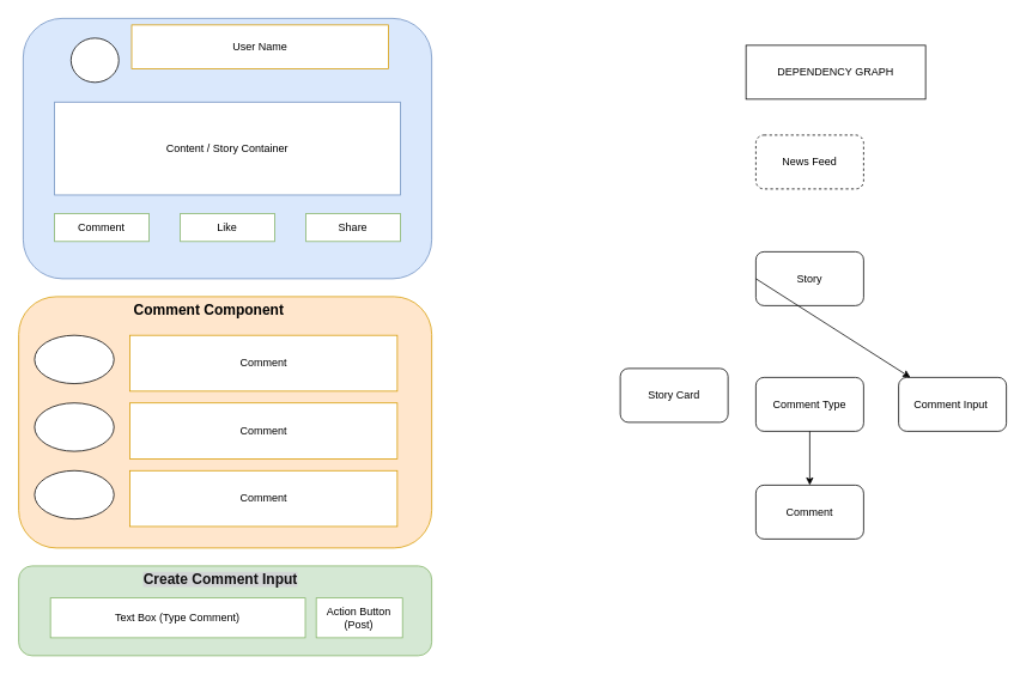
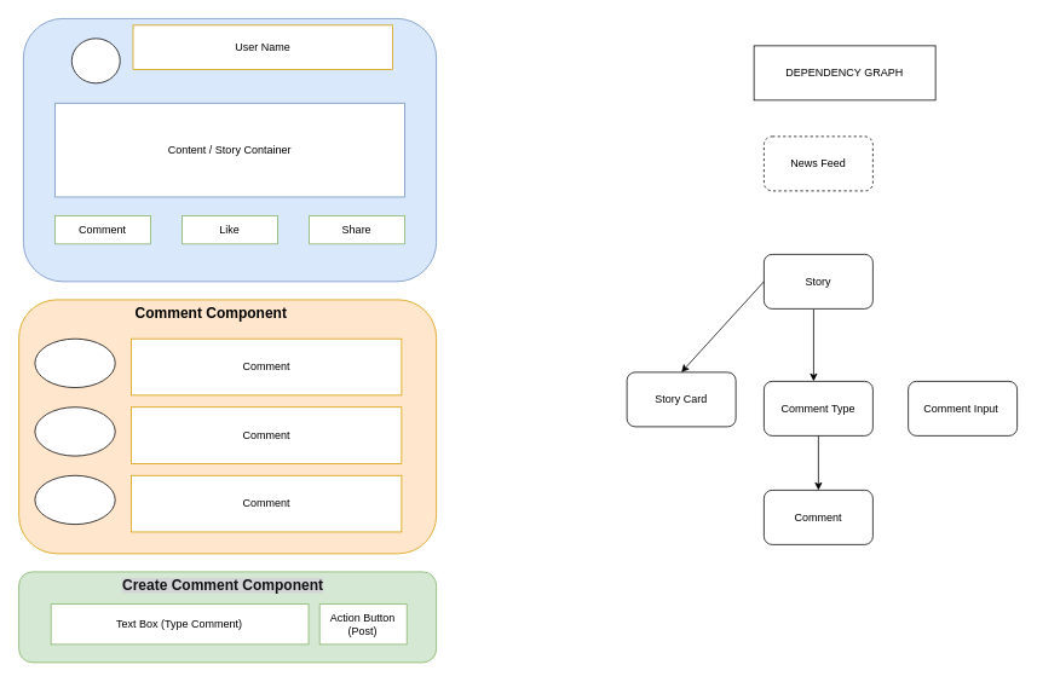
  <mxCell id="0" />
  <mxCell id="1" parent="0" />
  <mxCell id="2" value="Story Component" style="rounded=1;whiteSpace=wrap;html=1;fillColor=#dae8fc;strokeColor=#6c8ebf;fontSize=16;fontStyle=1" vertex="1" parent="1"><mxGeometry x="25" y="20" width="455" height="290" as="geometry" /></mxCell>
  <mxCell id="3" value="Content / Story Container" style="shape=rectangle;whiteSpace=wrap;html=1;fillColor=#ffffff;strokeColor=#6c8ebf;" vertex="1" parent="2"><mxGeometry x="35" y="93.214" width="385" height="103.571" as="geometry" /></mxCell>
  <mxCell id="4" value="User Name" style="shape=rectangle;whiteSpace=wrap;html=1;fillColor=#ffffff;strokeColor=#d79b00;" vertex="1" parent="2"><mxGeometry x="120.851" y="7.32" width="286.059" height="48.93" as="geometry" /></mxCell>
  <mxCell id="5" value="" style="ellipse;whiteSpace=wrap;html=1;" vertex="1" parent="2"><mxGeometry x="53.245" y="21.96" width="53.245" height="49.29" as="geometry" /></mxCell>
  <mxCell id="6" value="Comment" style="shape=rectangle;whiteSpace=wrap;html=1;fillColor=#ffffff;strokeColor=#82b366;" vertex="1" parent="2"><mxGeometry x="35" y="217.5" width="105" height="31.071" as="geometry" /></mxCell>
  <mxCell id="7" value="Like" style="shape=rectangle;whiteSpace=wrap;html=1;fillColor=#ffffff;strokeColor=#82b366;" vertex="1" parent="2"><mxGeometry x="175" y="217.5" width="105" height="31.071" as="geometry" /></mxCell>
  <mxCell id="8" value="Share" style="shape=rectangle;whiteSpace=wrap;html=1;fillColor=#ffffff;strokeColor=#82b366;" vertex="1" parent="2"><mxGeometry x="315.0" y="217.5" width="105" height="31.071" as="geometry" /></mxCell>
  <mxCell id="9" value="" style="rounded=1;whiteSpace=wrap;html=1;fillColor=#ffe6cc;strokeColor=#d79b00;fontSize=16;fontStyle=1" vertex="1" parent="1"><mxGeometry x="20" y="330" width="460" height="280" as="geometry" /></mxCell>
  <mxCell id="10" value="Comment" style="shape=rectangle;whiteSpace=wrap;html=1;fillColor=#ffffff;strokeColor=#d79b00;" vertex="1" parent="9"><mxGeometry x="123.855" y="43.077" width="297.812" height="62.225" as="geometry" /></mxCell>
  <mxCell id="11" value="" style="ellipse;whiteSpace=wrap;html=1;" vertex="1" parent="9"><mxGeometry x="17.692" y="43.077" width="88.462" height="53.846" as="geometry" /></mxCell>
  <mxCell id="12" value="Comment" style="shape=rectangle;whiteSpace=wrap;html=1;fillColor=#ffffff;strokeColor=#d79b00;" vertex="1" parent="9"><mxGeometry x="123.854" y="118.462" width="297.812" height="62.225" as="geometry" /></mxCell>
  <mxCell id="13" value="" style="ellipse;whiteSpace=wrap;html=1;" vertex="1" parent="9"><mxGeometry x="17.691" y="118.462" width="88.462" height="53.846" as="geometry" /></mxCell>
  <mxCell id="14" value="Comment" style="shape=rectangle;whiteSpace=wrap;html=1;fillColor=#ffffff;strokeColor=#d79b00;" vertex="1" parent="9"><mxGeometry x="123.854" y="193.846" width="297.812" height="62.225" as="geometry" /></mxCell>
  <mxCell id="15" value="" style="ellipse;whiteSpace=wrap;html=1;" vertex="1" parent="9"><mxGeometry x="17.691" y="193.846" width="88.462" height="53.846" as="geometry" /></mxCell>
  <mxCell id="16" value="&lt;span style=&quot;font-size: 16px; font-weight: 700;&quot;&gt;Comment Component&lt;/span&gt;" style="text;html=1;whiteSpace=wrap;strokeColor=none;fillColor=none;align=center;verticalAlign=middle;rounded=0;" vertex="1" parent="9"><mxGeometry x="123.857" width="176.17" height="30" as="geometry" /></mxCell>
  <mxCell id="17" value="" style="rounded=1;whiteSpace=wrap;html=1;fillColor=#d5e8d4;strokeColor=#82b366;fontSize=16;fontStyle=1" vertex="1" parent="1"><mxGeometry x="20" y="630" width="460" height="100" as="geometry" /></mxCell>
  <mxCell id="18" value="Text Box (Type Comment)" style="shape=rectangle;whiteSpace=wrap;html=1;fillColor=#ffffff;strokeColor=#82b366;" vertex="1" parent="17"><mxGeometry x="35.382" y="35.71" width="283.801" height="44.29" as="geometry" /></mxCell>
  <mxCell id="19" value="Action Button (Post)" style="shape=rectangle;whiteSpace=wrap;html=1;fillColor=#ffffff;strokeColor=#82b366;" vertex="1" parent="17"><mxGeometry x="331.392" y="35.71" width="96.044" height="44.29" as="geometry" /></mxCell>
- <mxCell id="20" value="&lt;span style=&quot;color: rgb(18, 18, 18); font-size: 16px; font-weight: 700; background-color: light-dark(rgb(211, 213, 214), transparent);&quot;&gt;Create Comment Input&lt;/span&gt;" style="text;html=1;whiteSpace=wrap;strokeColor=none;fillColor=none;align=center;verticalAlign=middle;rounded=0;" vertex="1" parent="1"><mxGeometry x="100" y="630" width="290" height="30" as="geometry" /></mxCell>
+ <mxCell id="20" value="&lt;span style=&quot;color: rgb(18, 18, 18); font-size: 16px; font-weight: 700; background-color: light-dark(rgb(211, 213, 214), transparent);&quot;&gt;Create Comment Component&lt;/span&gt;" style="text;html=1;whiteSpace=wrap;strokeColor=none;fillColor=none;align=center;verticalAlign=middle;rounded=0;" vertex="1" parent="1"><mxGeometry x="100" y="630" width="290" height="30" as="geometry" /></mxCell>
  <mxCell id="21" value="DEPENDENCY GRAPH" style="rounded=0;whiteSpace=wrap;html=1;" vertex="1" parent="1"><mxGeometry x="830" y="50" width="200" height="60" as="geometry" /></mxCell>
  <mxCell id="22" value="News Feed" style="rounded=1;whiteSpace=wrap;html=1;dashed=1;" vertex="1" parent="1"><mxGeometry x="841" y="150" width="120" height="60" as="geometry" /></mxCell>
  <mxCell id="23" value="Story" style="rounded=1;whiteSpace=wrap;html=1;" vertex="1" parent="1"><mxGeometry x="841" y="280" width="120" height="60" as="geometry" /></mxCell>
  <mxCell id="24" value="Story Card" style="rounded=1;whiteSpace=wrap;html=1;" vertex="1" parent="1"><mxGeometry x="690" y="410" width="120" height="60" as="geometry" /></mxCell>
  <mxCell id="25" value="Comment Type" style="rounded=1;whiteSpace=wrap;html=1;" vertex="1" parent="1"><mxGeometry x="841" y="420" width="120" height="60" as="geometry" /></mxCell>
  <mxCell id="26" value="Comment Input&amp;nbsp;" style="rounded=1;whiteSpace=wrap;html=1;" vertex="1" parent="1"><mxGeometry x="1000" y="420" width="120" height="60" as="geometry" /></mxCell>
  <mxCell id="27" value="Comment" style="rounded=1;whiteSpace=wrap;html=1;" vertex="1" parent="1"><mxGeometry x="841" y="540" width="120" height="60" as="geometry" /></mxCell>
+ <mxCell id="28" value="" style="endArrow=classic;html=1;rounded=0;exitX=0.456;exitY=1.013;exitDx=0;exitDy=0;entryX=0.456;entryY=-0.003;entryDx=0;entryDy=0;exitPerimeter=0;entryPerimeter=0;" edge="1" parent="1" source="23" target="25"><mxGeometry width="50" height="50" relative="1" as="geometry"><mxPoint x="870" y="410" as="sourcePoint" /><mxPoint x="870" y="480" as="targetPoint" /></mxGeometry></mxCell>
  <mxCell id="29" value="" style="endArrow=classic;html=1;rounded=0;exitX=0.5;exitY=1;exitDx=0;exitDy=0;entryX=0.5;entryY=0;entryDx=0;entryDy=0;" edge="1" parent="1" source="25" target="27"><mxGeometry width="50" height="50" relative="1" as="geometry"><mxPoint x="880" y="510" as="sourcePoint" /><mxPoint x="900" y="550" as="targetPoint" /></mxGeometry></mxCell>
- <mxCell id="30" value="" style="endArrow=classic;html=1;rounded=0;exitX=0;exitY=0.5;exitDx=0;exitDy=0;" edge="1" parent="1" source="23" target="26"><mxGeometry width="50" height="50" relative="1" as="geometry"><mxPoint x="790" y="490" as="sourcePoint" /><mxPoint x="840" y="440" as="targetPoint" /></mxGeometry></mxCell>
+ <mxCell id="30" value="" style="endArrow=classic;html=1;rounded=0;exitX=0;exitY=0.5;exitDx=0;exitDy=0;entryX=0.5;entryY=0;entryDx=0;entryDy=0;" edge="1" parent="1" source="23" target="24"><mxGeometry width="50" height="50" relative="1" as="geometry"><mxPoint x="790" y="490" as="sourcePoint" /><mxPoint x="840" y="440" as="targetPoint" /></mxGeometry></mxCell>
